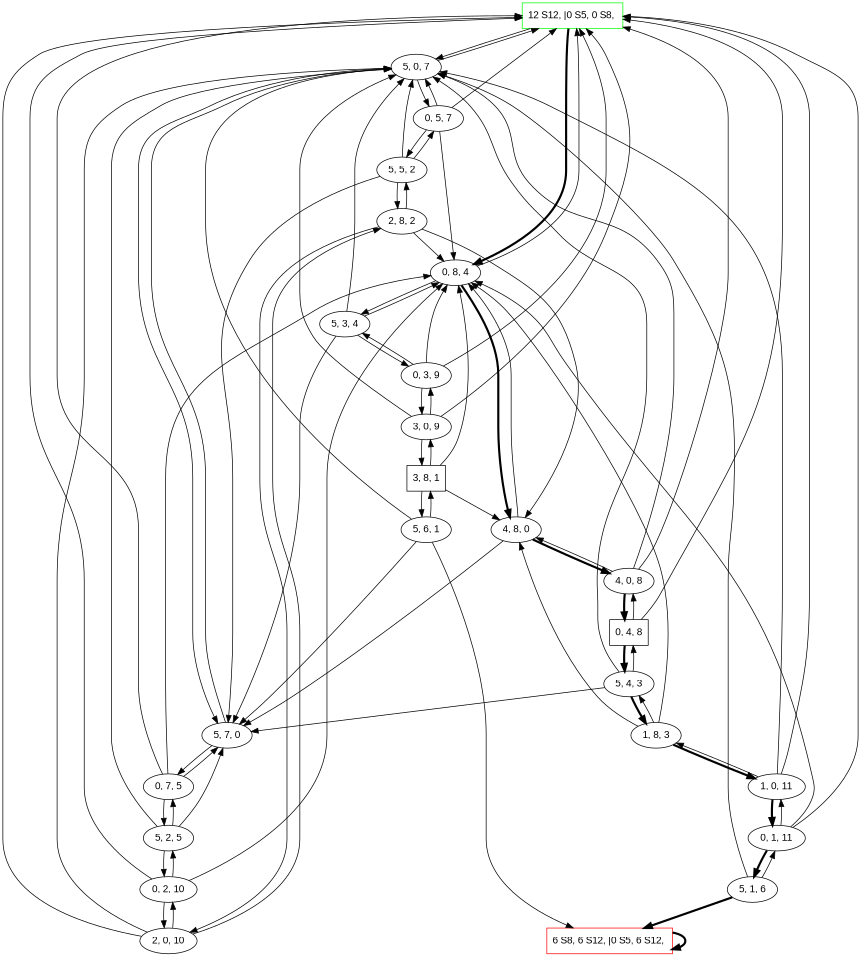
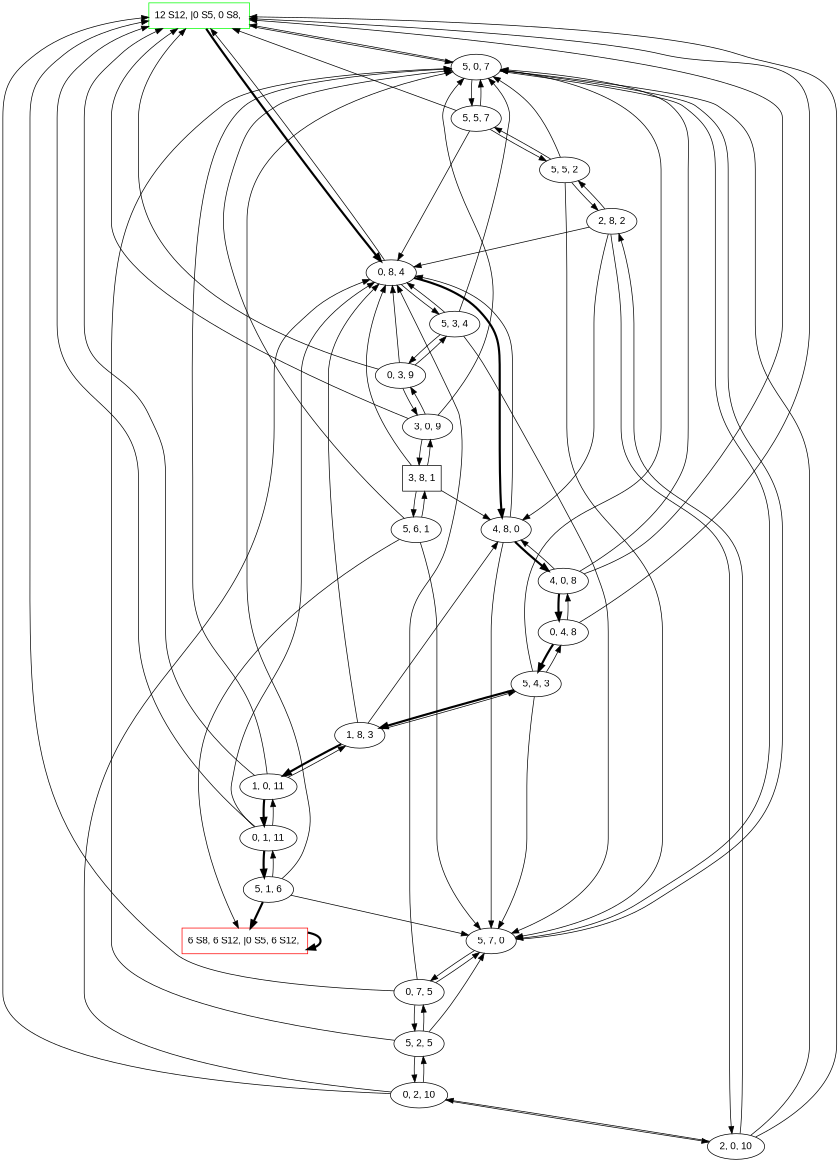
  digraph {
    fontname="Liberation Sans"
    node [fontname="Liberation Sans"]
    edge [fontname="Liberation Sans"]
    n1 [color=green label="12 S12, |0 S5, 0 S8, " shape=box]
    "5, 0, 7"
    "0, 8, 4"
    "5, 7, 0"
-   "0, 5, 7"
+   "0, 5, 7" [label="5, 5, 7"]
    "5, 3, 4"
    "4, 8, 0"
    n8 [color=red label="6 S8, 6 S12, |0 S5, 6 S12, " shape=box]
    "0, 7, 5"
    "5, 5, 2"
    "0, 3, 9"
    "4, 0, 8"
    "3, 0, 9"
-   "0, 4, 8" [shape=box]
+   "0, 4, 8"
    "5, 2, 5"
    "5, 4, 3"
    "1, 8, 3"
    "2, 8, 2"
    "0, 2, 10"
    "2, 0, 10"
    "1, 0, 11"
    "0, 1, 11"
    "5, 1, 6"
    "3, 8, 1" [shape=box]
    "5, 6, 1"
    n1 -> "5, 0, 7"
    n1 -> "0, 8, 4" [penwidth=3]
    "5, 0, 7" -> n1
    "5, 0, 7" -> "5, 7, 0"
    "5, 0, 7" -> "0, 5, 7"
    "0, 8, 4" -> n1
    "0, 8, 4" -> "5, 3, 4"
    "0, 8, 4" -> "4, 8, 0" [penwidth=3]
    "5, 7, 0" -> "5, 0, 7"
    "5, 7, 0" -> "0, 7, 5"
    "0, 5, 7" -> n1
    "0, 5, 7" -> "5, 0, 7"
    "0, 5, 7" -> "0, 8, 4"
    "0, 5, 7" -> "5, 5, 2"
    "5, 3, 4" -> "5, 0, 7"
    "5, 3, 4" -> "0, 8, 4"
    "5, 3, 4" -> "5, 7, 0"
    "5, 3, 4" -> "0, 3, 9"
    "4, 8, 0" -> "0, 8, 4"
    "4, 8, 0" -> "5, 7, 0"
    "4, 8, 0" -> "4, 0, 8" [penwidth=3]
    n8 -> n8 [penwidth=3]
    "0, 7, 5" -> n1
    "0, 7, 5" -> "0, 8, 4"
    "0, 7, 5" -> "5, 7, 0"
    "0, 7, 5" -> "5, 2, 5"
    "5, 5, 2" -> "5, 0, 7"
    "5, 5, 2" -> "5, 7, 0"
    "5, 5, 2" -> "0, 5, 7"
    "5, 5, 2" -> "2, 8, 2"
    "0, 3, 9" -> n1
    "0, 3, 9" -> "0, 8, 4"
    "0, 3, 9" -> "5, 3, 4"
    "0, 3, 9" -> "3, 0, 9"
    "4, 0, 8" -> n1
    "4, 0, 8" -> "5, 0, 7"
    "4, 0, 8" -> "4, 8, 0"
    "4, 0, 8" -> "0, 4, 8" [penwidth=3]
    "3, 0, 9" -> n1
    "3, 0, 9" -> "5, 0, 7"
    "3, 0, 9" -> "0, 3, 9"
    "3, 0, 9" -> "3, 8, 1"
    "0, 4, 8" -> n1
    "0, 4, 8" -> "4, 0, 8"
    "0, 4, 8" -> "5, 4, 3" [penwidth=3]
    "5, 2, 5" -> "5, 0, 7"
    "5, 2, 5" -> "5, 7, 0"
    "5, 2, 5" -> "0, 7, 5"
    "5, 2, 5" -> "0, 2, 10"
    "5, 4, 3" -> "5, 0, 7"
    "5, 4, 3" -> "5, 7, 0"
    "5, 4, 3" -> "0, 4, 8"
    "5, 4, 3" -> "1, 8, 3" [penwidth=3]
    "1, 8, 3" -> "0, 8, 4"
    "1, 8, 3" -> "4, 8, 0"
    "1, 8, 3" -> "5, 4, 3"
    "1, 8, 3" -> "1, 0, 11" [penwidth=3]
    "2, 8, 2" -> "0, 8, 4"
    "2, 8, 2" -> "4, 8, 0"
    "2, 8, 2" -> "5, 5, 2"
    "2, 8, 2" -> "2, 0, 10"
    "0, 2, 10" -> n1
    "0, 2, 10" -> "0, 8, 4"
    "0, 2, 10" -> "5, 2, 5"
    "0, 2, 10" -> "2, 0, 10"
    "2, 0, 10" -> n1
    "2, 0, 10" -> "5, 0, 7"
    "2, 0, 10" -> "2, 8, 2"
    "2, 0, 10" -> "0, 2, 10"
    "1, 0, 11" -> n1
    "1, 0, 11" -> "5, 0, 7"
    "1, 0, 11" -> "1, 8, 3"
    "1, 0, 11" -> "0, 1, 11" [penwidth=3]
    "0, 1, 11" -> n1
    "0, 1, 11" -> "0, 8, 4"
    "0, 1, 11" -> "1, 0, 11"
    "0, 1, 11" -> "5, 1, 6" [penwidth=3]
    "5, 1, 6" -> "5, 0, 7"
+   "5, 1, 6" -> "5, 7, 0"
    "5, 1, 6" -> n8 [penwidth=3]
    "5, 1, 6" -> "0, 1, 11"
    "3, 8, 1" -> "0, 8, 4"
    "3, 8, 1" -> "4, 8, 0"
    "3, 8, 1" -> "3, 0, 9"
    "3, 8, 1" -> "5, 6, 1"
    "5, 6, 1" -> "5, 0, 7"
    "5, 6, 1" -> "5, 7, 0"
    "5, 6, 1" -> n8
    "5, 6, 1" -> "3, 8, 1"
  }
